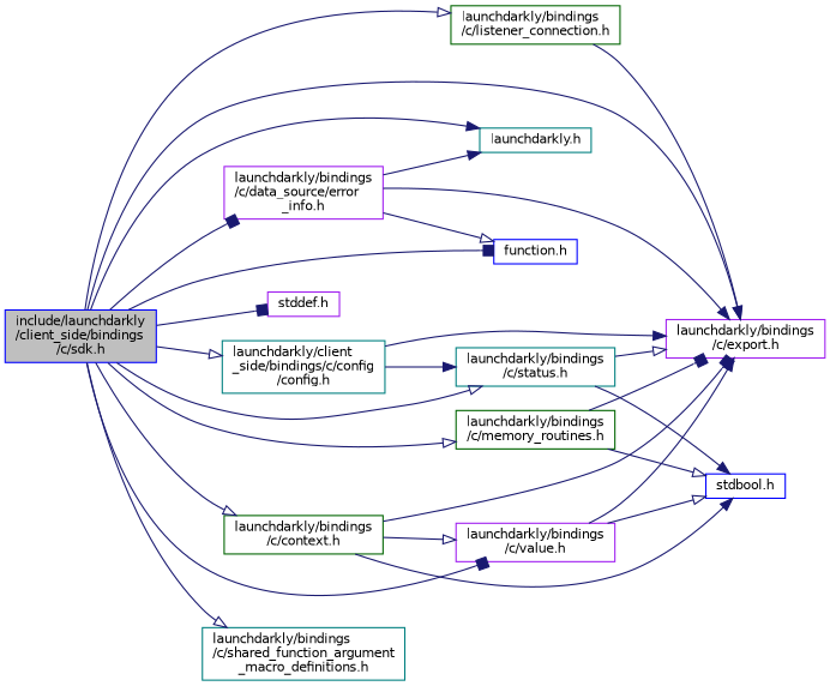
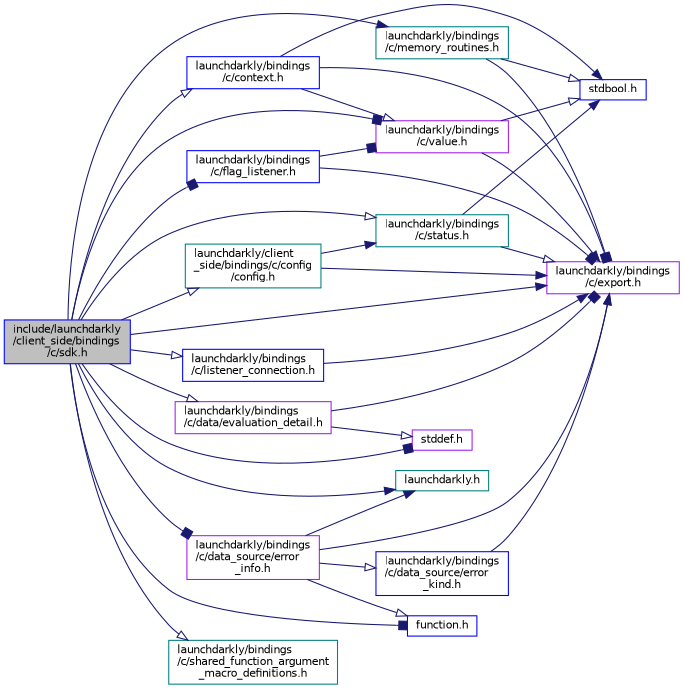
  digraph {
    rankdir=LR
    node [color=blue fillcolor=white fontname=Helvetica fontsize=10 shape=record style=filled]
    edge [arrowhead=onormal color=midnightblue fontname=Helvetica fontsize=10 labelfontname=Helvetica labelfontsize=10 style=solid]
    n1 [fillcolor=grey75 fontcolor=black height=0.2 label="include/launchdarkly\l/client_side/bindings\l/c/sdk.h" width=0.4]
    n2 [color=teal height=0.2 label="launchdarkly/client\l_side/bindings/c/config\l/config.h" width=0.4]
    n3 [color=purple height=0.2 label="launchdarkly/bindings\l/c/export.h" width=0.4]
    n4 [color=teal height=0.2 label="launchdarkly/bindings\l/c/status.h" width=0.4]
-   n5 [color=darkgreen height=0.2 label="launchdarkly/bindings\l/c/context.h" width=0.4]
+   n5 [height=0.2 label="launchdarkly/bindings\l/c/context.h" width=0.4]
    n6 [color=purple height=0.2 label="launchdarkly/bindings\l/c/value.h" width=0.4]
+   n7 [color=purple height=0.2 label="launchdarkly/bindings\l/c/data/evaluation_detail.h" width=0.4]
    n8 [color=purple height=0.2 label="stddef.h" width=0.4]
    n9 [color=purple height=0.2 label="launchdarkly/bindings\l/c/data_source/error\l_info.h" width=0.4]
    n10 [color=teal height=0.2 label="launchdarkly.h" width=0.4]
    n11 [height=0.2 label="function.h" width=0.4]
-   n13 [color=darkgreen height=0.2 label="launchdarkly/bindings\l/c/listener_connection.h" width=0.4]
-   n14 [color=darkgreen height=0.2 label="launchdarkly/bindings\l/c/memory_routines.h" width=0.4]
+   n12 [height=0.2 label="launchdarkly/bindings\l/c/flag_listener.h" width=0.4]
+   n13 [height=0.2 label="launchdarkly/bindings\l/c/listener_connection.h" width=0.4]
+   n14 [color=teal height=0.2 label="launchdarkly/bindings\l/c/memory_routines.h" width=0.4]
    n15 [color=teal height=0.2 label="launchdarkly/bindings\l/c/shared_function_argument\l_macro_definitions.h" width=0.4]
    n16 [height=0.2 label="stdbool.h" width=0.4]
+   n17 [height=0.2 label="launchdarkly/bindings\l/c/data_source/error\l_kind.h" width=0.4]
    n1 -> n2
    n1 -> n3 [arrowhead=normal]
    n1 -> n4
    n1 -> n5
    n1 -> n6 [arrowhead=box]
+   n1 -> n7
    n1 -> n8 [arrowhead=box]
    n1 -> n9 [arrowhead=box]
    n1 -> n10 [arrowhead=normal]
    n1 -> n11 [arrowhead=box]
+   n1 -> n12 [arrowhead=box]
    n1 -> n13
-   n1 -> n14
+   n1 -> n14 [arrowhead=normal]
    n1 -> n15
    n2 -> n3 [arrowhead=normal]
    n2 -> n4 [arrowhead=normal]
    n4 -> n3
    n4 -> n16 [arrowhead=normal]
    n5 -> n3 [arrowhead=box]
    n5 -> n6
    n5 -> n16 [arrowhead=normal]
    n6 -> n3 [arrowhead=normal]
    n6 -> n16
+   n7 -> n3 [arrowhead=box]
+   n7 -> n8
    n9 -> n3 [arrowhead=normal]
    n9 -> n10 [arrowhead=normal]
    n9 -> n11
+   n9 -> n17
+   n12 -> n3 [arrowhead=box]
+   n12 -> n6 [arrowhead=box]
    n13 -> n3 [arrowhead=normal]
    n14 -> n3 [arrowhead=box]
    n14 -> n16
+   n17 -> n3 [arrowhead=normal]
  }
